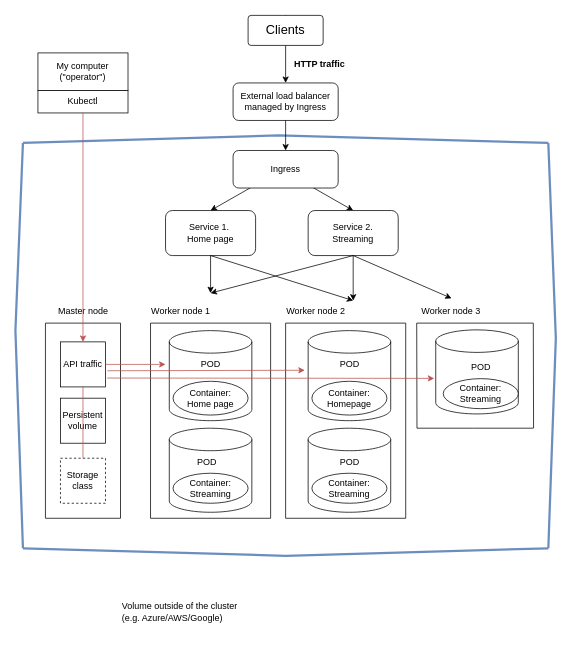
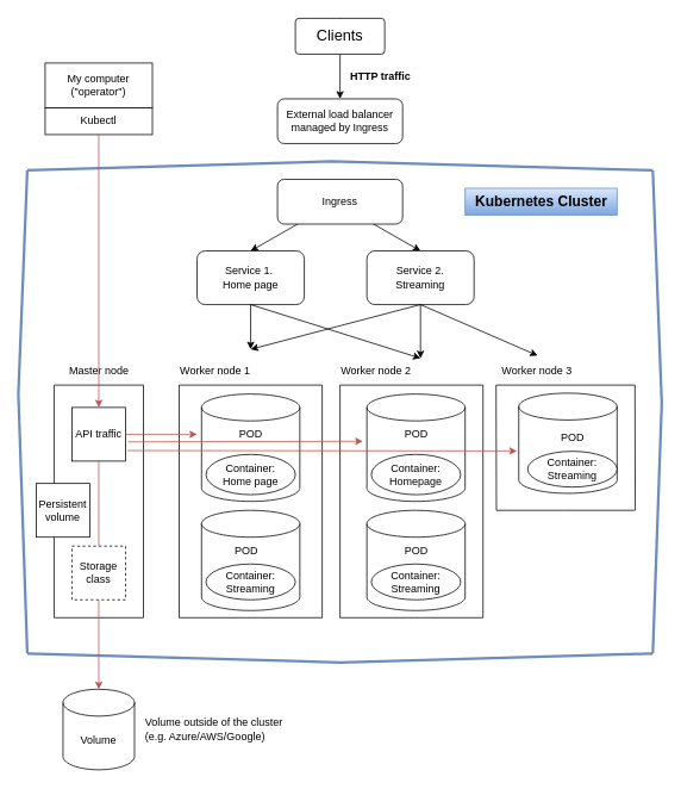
  <mxCell id="0" />
  <mxCell id="1" parent="0" />
  <mxCell id="2" value="External load balancer managed by Ingress" style="rounded=1;whiteSpace=wrap;html=1;" parent="1" vertex="1"><mxGeometry x="310" y="110" width="140" height="50" as="geometry" /></mxCell>
  <mxCell id="3" value="" style="endArrow=classic;html=1;rounded=0;entryX=0.5;entryY=0;entryDx=0;entryDy=0;" parent="1" target="2" edge="1"><mxGeometry width="50" height="50" relative="1" as="geometry"><mxPoint x="380" y="20" as="sourcePoint" /><mxPoint x="420" y="170" as="targetPoint" /></mxGeometry></mxCell>
  <mxCell id="4" style="edgeStyle=orthogonalEdgeStyle;rounded=0;orthogonalLoop=1;jettySize=auto;html=1;exitX=0.5;exitY=1;exitDx=0;exitDy=0;" parent="1" edge="1"><mxGeometry relative="1" as="geometry"><mxPoint x="405.5" y="591" as="sourcePoint" /><mxPoint x="405.5" y="591" as="targetPoint" /></mxGeometry></mxCell>
  <mxCell id="5" value="" style="endArrow=classic;html=1;rounded=0;entryX=0.5;entryY=0;entryDx=0;entryDy=0;" parent="1" target="14" edge="1"><mxGeometry width="50" height="50" relative="1" as="geometry"><mxPoint x="400" y="240" as="sourcePoint" /><mxPoint x="381.2" y="224.96" as="targetPoint" /></mxGeometry></mxCell>
  <mxCell id="6" value="&lt;br&gt;&lt;br&gt;&lt;br&gt;&lt;br&gt;&lt;br&gt;&lt;br&gt;&lt;br&gt;&lt;br&gt;" style="shape=cylinder3;whiteSpace=wrap;html=1;boundedLbl=1;backgroundOutline=1;size=15;" parent="1" vertex="1"><mxGeometry x="225" y="440" width="110" height="120" as="geometry" /></mxCell>
  <mxCell id="7" value="Clients" style="rounded=1;arcSize=10;whiteSpace=wrap;html=1;align=center;fontSize=17;" parent="1" vertex="1"><mxGeometry x="330" y="20" width="100" height="40" as="geometry" /></mxCell>
  <mxCell id="8" value="HTTP traffic" style="text;html=1;align=center;verticalAlign=middle;resizable=0;points=[];autosize=1;strokeColor=none;fillColor=none;fontStyle=1" parent="1" vertex="1"><mxGeometry x="380" y="70" width="90" height="30" as="geometry" /></mxCell>
  <mxCell id="9" value="Service 1.&amp;nbsp;&lt;br&gt;Home page" style="rounded=1;whiteSpace=wrap;html=1;" parent="1" vertex="1"><mxGeometry x="220" y="280" width="120" height="60" as="geometry" /></mxCell>
  <mxCell id="10" value="&lt;br&gt;&lt;br&gt;" style="shape=cylinder3;whiteSpace=wrap;html=1;boundedLbl=1;backgroundOutline=1;size=15;" parent="1" vertex="1"><mxGeometry x="225" y="570" width="110" height="112" as="geometry" /></mxCell>
  <mxCell id="11" value="Container:&lt;br&gt;Home page" style="ellipse;whiteSpace=wrap;html=1;align=center;newEdgeStyle={&quot;edgeStyle&quot;:&quot;entityRelationEdgeStyle&quot;,&quot;startArrow&quot;:&quot;none&quot;,&quot;endArrow&quot;:&quot;none&quot;,&quot;segment&quot;:10,&quot;curved&quot;:1,&quot;sourcePerimeterSpacing&quot;:0,&quot;targetPerimeterSpacing&quot;:0};treeFolding=1;treeMoving=1;" parent="1" vertex="1"><mxGeometry x="230" y="507.5" width="100" height="45" as="geometry" /></mxCell>
  <mxCell id="12" value="Container:&lt;br&gt;Streaming" style="ellipse;whiteSpace=wrap;html=1;align=center;newEdgeStyle={&quot;edgeStyle&quot;:&quot;entityRelationEdgeStyle&quot;,&quot;startArrow&quot;:&quot;none&quot;,&quot;endArrow&quot;:&quot;none&quot;,&quot;segment&quot;:10,&quot;curved&quot;:1,&quot;sourcePerimeterSpacing&quot;:0,&quot;targetPerimeterSpacing&quot;:0};treeFolding=1;treeMoving=1;" parent="1" vertex="1"><mxGeometry x="230" y="630" width="100" height="40" as="geometry" /></mxCell>
  <mxCell id="13" value="" style="endArrow=classic;html=1;rounded=0;exitX=0.5;exitY=1;exitDx=0;exitDy=0;" parent="1" source="9" edge="1"><mxGeometry width="50" height="50" relative="1" as="geometry"><mxPoint x="390" y="170" as="sourcePoint" /><mxPoint x="280" y="390" as="targetPoint" /></mxGeometry></mxCell>
  <mxCell id="14" value="Service 2.&lt;br&gt;Streaming" style="rounded=1;whiteSpace=wrap;html=1;" parent="1" vertex="1"><mxGeometry x="410" y="280" width="120" height="60" as="geometry" /></mxCell>
  <mxCell id="15" value="" style="endArrow=classic;html=1;rounded=0;entryX=0.5;entryY=0;entryDx=0;entryDy=0;" parent="1" target="9" edge="1"><mxGeometry width="50" height="50" relative="1" as="geometry"><mxPoint x="350" y="240" as="sourcePoint" /><mxPoint x="427" y="240" as="targetPoint" /></mxGeometry></mxCell>
  <mxCell id="16" value="" style="endArrow=classic;html=1;rounded=0;exitX=0.5;exitY=1;exitDx=0;exitDy=0;entryX=0.5;entryY=0;entryDx=0;entryDy=0;entryPerimeter=0;" parent="1" source="14" edge="1"><mxGeometry width="50" height="50" relative="1" as="geometry"><mxPoint x="470" y="290" as="sourcePoint" /><mxPoint x="470" y="400" as="targetPoint" /></mxGeometry></mxCell>
  <mxCell id="17" value="Worker node 1" style="text;html=1;align=center;verticalAlign=middle;resizable=0;points=[];autosize=1;strokeColor=none;fillColor=none;" parent="1" vertex="1"><mxGeometry x="190" y="400" width="100" height="30" as="geometry" /></mxCell>
  <mxCell id="18" value="Worker node 2" style="text;html=1;align=center;verticalAlign=middle;resizable=0;points=[];autosize=1;strokeColor=none;fillColor=none;" parent="1" vertex="1"><mxGeometry x="370" y="400" width="100" height="30" as="geometry" /></mxCell>
  <mxCell id="19" style="edgeStyle=orthogonalEdgeStyle;rounded=0;orthogonalLoop=1;jettySize=auto;html=1;exitX=0.5;exitY=1;exitDx=0;exitDy=0;" parent="1" edge="1"><mxGeometry relative="1" as="geometry"><mxPoint x="590.5" y="591" as="sourcePoint" /><mxPoint x="590.5" y="591" as="targetPoint" /></mxGeometry></mxCell>
  <mxCell id="20" value="&lt;br&gt;&lt;br&gt;" style="shape=cylinder3;whiteSpace=wrap;html=1;boundedLbl=1;backgroundOutline=1;size=15;" parent="1" vertex="1"><mxGeometry x="410" y="440" width="110" height="120" as="geometry" /></mxCell>
  <mxCell id="21" value="&lt;br&gt;&lt;br&gt;" style="shape=cylinder3;whiteSpace=wrap;html=1;boundedLbl=1;backgroundOutline=1;size=15;" parent="1" vertex="1"><mxGeometry x="410" y="570" width="110" height="112" as="geometry" /></mxCell>
  <mxCell id="22" value="Container:&lt;br&gt;Homepage" style="ellipse;whiteSpace=wrap;html=1;align=center;newEdgeStyle={&quot;edgeStyle&quot;:&quot;entityRelationEdgeStyle&quot;,&quot;startArrow&quot;:&quot;none&quot;,&quot;endArrow&quot;:&quot;none&quot;,&quot;segment&quot;:10,&quot;curved&quot;:1,&quot;sourcePerimeterSpacing&quot;:0,&quot;targetPerimeterSpacing&quot;:0};treeFolding=1;treeMoving=1;" parent="1" vertex="1"><mxGeometry x="415" y="507.5" width="100" height="45" as="geometry" /></mxCell>
  <mxCell id="23" value="Container:&lt;br&gt;Streaming" style="ellipse;whiteSpace=wrap;html=1;align=center;newEdgeStyle={&quot;edgeStyle&quot;:&quot;entityRelationEdgeStyle&quot;,&quot;startArrow&quot;:&quot;none&quot;,&quot;endArrow&quot;:&quot;none&quot;,&quot;segment&quot;:10,&quot;curved&quot;:1,&quot;sourcePerimeterSpacing&quot;:0,&quot;targetPerimeterSpacing&quot;:0};treeFolding=1;treeMoving=1;" parent="1" vertex="1"><mxGeometry x="415" y="630" width="100" height="40" as="geometry" /></mxCell>
  <mxCell id="24" value="&lt;br&gt;&lt;br&gt;" style="shape=cylinder3;whiteSpace=wrap;html=1;boundedLbl=1;backgroundOutline=1;size=15;" parent="1" vertex="1"><mxGeometry x="580" y="439" width="110" height="112" as="geometry" /></mxCell>
  <mxCell id="25" value="Container:&lt;br&gt;Streaming" style="ellipse;whiteSpace=wrap;html=1;align=center;newEdgeStyle={&quot;edgeStyle&quot;:&quot;entityRelationEdgeStyle&quot;,&quot;startArrow&quot;:&quot;none&quot;,&quot;endArrow&quot;:&quot;none&quot;,&quot;segment&quot;:10,&quot;curved&quot;:1,&quot;sourcePerimeterSpacing&quot;:0,&quot;targetPerimeterSpacing&quot;:0};treeFolding=1;treeMoving=1;" parent="1" vertex="1"><mxGeometry x="590" y="504" width="100" height="40" as="geometry" /></mxCell>
  <mxCell id="26" value="" style="endArrow=classic;html=1;rounded=0;exitX=0.5;exitY=1;exitDx=0;exitDy=0;" parent="1" source="14" edge="1"><mxGeometry width="50" height="50" relative="1" as="geometry"><mxPoint x="290" y="300" as="sourcePoint" /><mxPoint x="280" y="390" as="targetPoint" /></mxGeometry></mxCell>
  <mxCell id="27" value="" style="endArrow=classic;html=1;rounded=0;exitX=0.5;exitY=1;exitDx=0;exitDy=0;" parent="1" source="9" edge="1"><mxGeometry width="50" height="50" relative="1" as="geometry"><mxPoint x="280" y="300" as="sourcePoint" /><mxPoint x="470" y="400" as="targetPoint" /></mxGeometry></mxCell>
  <mxCell id="28" value="Worker node 3" style="text;html=1;align=center;verticalAlign=middle;resizable=0;points=[];autosize=1;strokeColor=none;fillColor=none;" parent="1" vertex="1"><mxGeometry x="550" y="400" width="100" height="30" as="geometry" /></mxCell>
  <mxCell id="29" style="edgeStyle=orthogonalEdgeStyle;rounded=0;orthogonalLoop=1;jettySize=auto;html=1;exitX=0.75;exitY=0;exitDx=0;exitDy=0;entryX=0.75;entryY=1;entryDx=0;entryDy=0;" parent="1" source="30" target="41" edge="1"><mxGeometry relative="1" as="geometry" /></mxCell>
  <mxCell id="30" value="Kubectl" style="rounded=0;whiteSpace=wrap;html=1;" parent="1" vertex="1"><mxGeometry x="50" y="120" width="120" height="30" as="geometry" /></mxCell>
  <mxCell id="31" value="POD" style="text;html=1;align=center;verticalAlign=middle;resizable=0;points=[];autosize=1;strokeColor=none;fillColor=none;" parent="1" vertex="1"><mxGeometry x="255" y="470" width="50" height="30" as="geometry" /></mxCell>
  <mxCell id="32" value="POD" style="text;html=1;align=center;verticalAlign=middle;resizable=0;points=[];autosize=1;strokeColor=none;fillColor=none;" parent="1" vertex="1"><mxGeometry x="250" y="600" width="50" height="30" as="geometry" /></mxCell>
  <mxCell id="33" value="POD" style="text;html=1;align=center;verticalAlign=middle;resizable=0;points=[];autosize=1;strokeColor=none;fillColor=none;" parent="1" vertex="1"><mxGeometry x="440" y="470" width="50" height="30" as="geometry" /></mxCell>
  <mxCell id="34" value="POD" style="text;html=1;align=center;verticalAlign=middle;resizable=0;points=[];autosize=1;strokeColor=none;fillColor=none;" parent="1" vertex="1"><mxGeometry x="440" y="600" width="50" height="30" as="geometry" /></mxCell>
  <mxCell id="35" value="POD" style="text;html=1;align=center;verticalAlign=middle;resizable=0;points=[];autosize=1;strokeColor=none;fillColor=none;" parent="1" vertex="1"><mxGeometry x="615" y="474" width="50" height="30" as="geometry" /></mxCell>
  <mxCell id="36" value="" style="endArrow=classic;html=1;rounded=0;entryX=0.511;entryY=-0.1;entryDx=0;entryDy=0;entryPerimeter=0;exitX=0.5;exitY=1;exitDx=0;exitDy=0;" parent="1" source="14" target="28" edge="1"><mxGeometry width="50" height="50" relative="1" as="geometry"><mxPoint x="470" y="290" as="sourcePoint" /><mxPoint x="480" y="410" as="targetPoint" /></mxGeometry></mxCell>
  <mxCell id="37" value="" style="endArrow=none;html=1;rounded=0;fillColor=#dae8fc;gradientColor=#7ea6e0;strokeColor=#6c8ebf;strokeWidth=3;" parent="1" edge="1"><mxGeometry width="50" height="50" relative="1" as="geometry"><mxPoint x="30" y="730" as="sourcePoint" /><mxPoint x="30" y="190" as="targetPoint" /><Array as="points"><mxPoint x="20" y="440" /></Array></mxGeometry></mxCell>
  <mxCell id="38" value="" style="endArrow=none;html=1;rounded=0;fillColor=#dae8fc;gradientColor=#7ea6e0;strokeColor=#6c8ebf;strokeWidth=3;" parent="1" edge="1"><mxGeometry width="50" height="50" relative="1" as="geometry"><mxPoint x="730" y="190" as="sourcePoint" /><mxPoint x="30" y="190" as="targetPoint" /><Array as="points"><mxPoint x="370" y="180" /></Array></mxGeometry></mxCell>
  <mxCell id="39" value="" style="endArrow=none;html=1;rounded=0;fillColor=#dae8fc;gradientColor=#7ea6e0;strokeColor=#6c8ebf;strokeWidth=3;" parent="1" edge="1"><mxGeometry width="50" height="50" relative="1" as="geometry"><mxPoint x="730" y="730" as="sourcePoint" /><mxPoint x="730" y="190" as="targetPoint" /><Array as="points"><mxPoint x="740" y="450" /></Array></mxGeometry></mxCell>
  <mxCell id="40" value="" style="endArrow=none;html=1;rounded=0;fillColor=#dae8fc;gradientColor=#7ea6e0;strokeColor=#6c8ebf;strokeWidth=3;" parent="1" edge="1"><mxGeometry width="50" height="50" relative="1" as="geometry"><mxPoint x="730" y="730" as="sourcePoint" /><mxPoint x="30" y="730" as="targetPoint" /><Array as="points"><mxPoint x="380" y="740" /></Array></mxGeometry></mxCell>
  <mxCell id="41" value="My computer (&quot;operator&quot;)" style="rounded=0;whiteSpace=wrap;html=1;" parent="1" vertex="1"><mxGeometry x="50" y="70" width="120" height="50" as="geometry" /></mxCell>
+ <mxCell id="42" value="&lt;b&gt;&lt;font style=&quot;font-size: 16px;&quot;&gt;Kubernetes Cluster&lt;/font&gt;&lt;/b&gt;" style="text;html=1;align=center;verticalAlign=middle;resizable=0;points=[];autosize=1;strokeColor=#6c8ebf;fillColor=#dae8fc;gradientColor=#7ea6e0;" parent="1" vertex="1"><mxGeometry x="520" y="210" width="170" height="30" as="geometry" /></mxCell>
  <mxCell id="43" value="" style="endArrow=none;html=1;rounded=0;" parent="1" edge="1"><mxGeometry width="50" height="50" relative="1" as="geometry"><mxPoint x="200" y="690" as="sourcePoint" /><mxPoint x="200" y="430" as="targetPoint" /><Array as="points"><mxPoint x="200" y="690" /></Array></mxGeometry></mxCell>
  <mxCell id="44" value="" style="endArrow=none;html=1;rounded=0;" parent="1" edge="1"><mxGeometry width="50" height="50" relative="1" as="geometry"><mxPoint x="360" y="690" as="sourcePoint" /><mxPoint x="360" y="430" as="targetPoint" /><Array as="points"><mxPoint x="360" y="690" /></Array></mxGeometry></mxCell>
  <mxCell id="45" value="" style="endArrow=none;html=1;rounded=0;" parent="1" edge="1"><mxGeometry width="50" height="50" relative="1" as="geometry"><mxPoint x="200" y="430" as="sourcePoint" /><mxPoint x="360" y="430" as="targetPoint" /></mxGeometry></mxCell>
  <mxCell id="46" value="" style="endArrow=none;html=1;rounded=0;" parent="1" edge="1"><mxGeometry width="50" height="50" relative="1" as="geometry"><mxPoint x="200" y="690" as="sourcePoint" /><mxPoint x="360" y="690" as="targetPoint" /></mxGeometry></mxCell>
  <mxCell id="47" value="" style="endArrow=none;html=1;rounded=0;" parent="1" edge="1"><mxGeometry width="50" height="50" relative="1" as="geometry"><mxPoint x="380" y="690" as="sourcePoint" /><mxPoint x="380" y="430" as="targetPoint" /><Array as="points"><mxPoint x="380" y="690" /></Array></mxGeometry></mxCell>
  <mxCell id="48" value="" style="endArrow=none;html=1;rounded=0;" parent="1" edge="1"><mxGeometry width="50" height="50" relative="1" as="geometry"><mxPoint x="540" y="690" as="sourcePoint" /><mxPoint x="540" y="430" as="targetPoint" /><Array as="points"><mxPoint x="540" y="690" /></Array></mxGeometry></mxCell>
  <mxCell id="49" value="" style="endArrow=none;html=1;rounded=0;" parent="1" edge="1"><mxGeometry width="50" height="50" relative="1" as="geometry"><mxPoint x="380" y="430" as="sourcePoint" /><mxPoint x="540" y="430" as="targetPoint" /></mxGeometry></mxCell>
  <mxCell id="50" value="" style="endArrow=none;html=1;rounded=0;" parent="1" edge="1"><mxGeometry width="50" height="50" relative="1" as="geometry"><mxPoint x="380" y="690" as="sourcePoint" /><mxPoint x="540" y="690" as="targetPoint" /></mxGeometry></mxCell>
  <mxCell id="51" value="" style="endArrow=none;html=1;rounded=0;" parent="1" edge="1"><mxGeometry width="50" height="50" relative="1" as="geometry"><mxPoint x="555" y="570" as="sourcePoint" /><mxPoint x="554.66" y="430" as="targetPoint" /><Array as="points" /></mxGeometry></mxCell>
  <mxCell id="52" value="" style="endArrow=none;html=1;rounded=0;" parent="1" edge="1"><mxGeometry width="50" height="50" relative="1" as="geometry"><mxPoint x="554.66" y="430" as="sourcePoint" /><mxPoint x="710" y="430" as="targetPoint" /></mxGeometry></mxCell>
  <mxCell id="53" value="" style="endArrow=none;html=1;rounded=0;" parent="1" edge="1"><mxGeometry width="50" height="50" relative="1" as="geometry"><mxPoint x="555" y="570" as="sourcePoint" /><mxPoint x="710" y="570" as="targetPoint" /><Array as="points"><mxPoint x="630.34" y="570" /></Array></mxGeometry></mxCell>
  <mxCell id="54" value="" style="endArrow=none;html=1;rounded=0;" parent="1" edge="1"><mxGeometry width="50" height="50" relative="1" as="geometry"><mxPoint x="710.34" y="570" as="sourcePoint" /><mxPoint x="710" y="430" as="targetPoint" /><Array as="points" /></mxGeometry></mxCell>
+ <mxCell id="55" value="Volume" style="shape=cylinder3;whiteSpace=wrap;html=1;boundedLbl=1;backgroundOutline=1;size=15;" parent="1" vertex="1"><mxGeometry x="70" y="770" width="80" height="90" as="geometry" /></mxCell>
  <mxCell id="56" value="" style="endArrow=none;html=1;rounded=0;" parent="1" edge="1"><mxGeometry width="50" height="50" relative="1" as="geometry"><mxPoint x="60" y="690" as="sourcePoint" /><mxPoint x="60" y="430" as="targetPoint" /><Array as="points"><mxPoint x="60" y="690" /></Array></mxGeometry></mxCell>
  <mxCell id="57" value="" style="endArrow=none;html=1;rounded=0;" parent="1" edge="1"><mxGeometry width="50" height="50" relative="1" as="geometry"><mxPoint x="60" y="430" as="sourcePoint" /><mxPoint x="160" y="430" as="targetPoint" /></mxGeometry></mxCell>
  <mxCell id="58" value="" style="endArrow=none;html=1;rounded=0;" parent="1" edge="1"><mxGeometry width="50" height="50" relative="1" as="geometry"><mxPoint x="60" y="690" as="sourcePoint" /><mxPoint x="160" y="690" as="targetPoint" /></mxGeometry></mxCell>
  <mxCell id="59" value="" style="endArrow=none;html=1;rounded=0;" parent="1" edge="1"><mxGeometry width="50" height="50" relative="1" as="geometry"><mxPoint x="160" y="690" as="sourcePoint" /><mxPoint x="160" y="430" as="targetPoint" /><Array as="points"><mxPoint x="160" y="690" /></Array></mxGeometry></mxCell>
  <mxCell id="60" value="Master node" style="text;html=1;align=center;verticalAlign=middle;resizable=0;points=[];autosize=1;strokeColor=none;fillColor=none;" parent="1" vertex="1"><mxGeometry x="65" y="400" width="90" height="30" as="geometry" /></mxCell>
  <mxCell id="61" value="API traffic" style="rounded=0;whiteSpace=wrap;html=1;" parent="1" vertex="1"><mxGeometry x="80" y="455" width="60" height="60" as="geometry" /></mxCell>
  <mxCell id="62" value="" style="endArrow=classic;html=1;rounded=0;exitX=1;exitY=0.5;exitDx=0;exitDy=0;fillColor=#f8cecc;gradientColor=#ea6b66;strokeColor=#b85450;" parent="1" source="61" edge="1"><mxGeometry width="50" height="50" relative="1" as="geometry"><mxPoint x="270" y="530" as="sourcePoint" /><mxPoint x="220" y="485" as="targetPoint" /></mxGeometry></mxCell>
  <mxCell id="63" value="" style="endArrow=classic;html=1;rounded=0;exitX=1.042;exitY=0.641;exitDx=0;exitDy=0;entryX=-0.041;entryY=0.44;entryDx=0;entryDy=0;entryPerimeter=0;fillColor=#f8cecc;gradientColor=#ea6b66;strokeColor=#b85450;exitPerimeter=0;" parent="1" source="61" target="20" edge="1"><mxGeometry width="50" height="50" relative="1" as="geometry"><mxPoint x="150" y="494" as="sourcePoint" /><mxPoint x="380" y="494" as="targetPoint" /></mxGeometry></mxCell>
  <mxCell id="64" value="" style="endArrow=classic;html=1;rounded=0;exitX=0.5;exitY=1;exitDx=0;exitDy=0;fillColor=#f8cecc;gradientColor=#ea6b66;strokeColor=#b85450;entryX=0.5;entryY=0;entryDx=0;entryDy=0;" parent="1" source="30" target="61" edge="1"><mxGeometry width="50" height="50" relative="1" as="geometry"><mxPoint x="160" y="495" as="sourcePoint" /><mxPoint x="230" y="495" as="targetPoint" /></mxGeometry></mxCell>
  <mxCell id="65" value="" style="endArrow=classic;html=1;rounded=0;exitX=1.037;exitY=0.803;exitDx=0;exitDy=0;entryX=-0.018;entryY=0.577;entryDx=0;entryDy=0;entryPerimeter=0;fillColor=#f8cecc;gradientColor=#ea6b66;strokeColor=#b85450;exitPerimeter=0;" parent="1" source="61" target="24" edge="1"><mxGeometry width="50" height="50" relative="1" as="geometry"><mxPoint x="150" y="503.17" as="sourcePoint" /><mxPoint x="550" y="503" as="targetPoint" /></mxGeometry></mxCell>
- <mxCell id="66" value="Persistent volume" style="rounded=0;whiteSpace=wrap;html=1;" parent="1" vertex="1"><mxGeometry x="80" y="530" width="60" height="60" as="geometry" /></mxCell>
+ <mxCell id="66" value="Persistent volume" style="rounded=0;whiteSpace=wrap;html=1;" parent="1" vertex="1"><mxGeometry x="40" y="540" width="60" height="60" as="geometry" /></mxCell>
  <mxCell id="67" value="Volume outside of the cluster&lt;br&gt;(e.g. Azure/AWS/Google)" style="text;html=1;align=left;verticalAlign=middle;resizable=0;points=[];autosize=1;strokeColor=none;fillColor=none;" parent="1" vertex="1"><mxGeometry x="160" y="795" width="180" height="40" as="geometry" /></mxCell>
  <mxCell id="68" value="Storage class" style="rounded=0;whiteSpace=wrap;html=1;dashed=1;" parent="1" vertex="1"><mxGeometry x="80" y="610" width="60" height="60" as="geometry" /></mxCell>
+ <mxCell id="69" value="" style="endArrow=classic;html=1;rounded=0;entryX=0.5;entryY=0;entryDx=0;entryDy=0;entryPerimeter=0;fillColor=#f8cecc;strokeColor=#b85450;gradientColor=#ea6b66;exitX=0.5;exitY=1;exitDx=0;exitDy=0;" parent="1" target="55" edge="1" source="68"><mxGeometry width="50" height="50" relative="1" as="geometry"><mxPoint x="110" y="690" as="sourcePoint" /><mxPoint x="310" y="530" as="targetPoint" /></mxGeometry></mxCell>
  <mxCell id="70" value="Ingress" style="rounded=1;whiteSpace=wrap;html=1;" parent="1" vertex="1"><mxGeometry x="310" y="200" width="140" height="50" as="geometry" /></mxCell>
- <mxCell id="71" value="" style="endArrow=classic;html=1;rounded=0;exitX=0.5;exitY=1;exitDx=0;exitDy=0;entryX=0.5;entryY=0;entryDx=0;entryDy=0;" parent="1" source="2" target="70" edge="1"><mxGeometry width="50" height="50" relative="1" as="geometry"><mxPoint x="260" y="440" as="sourcePoint" /><mxPoint x="310" y="390" as="targetPoint" /></mxGeometry></mxCell>
  <mxCell id="72" value="" style="endArrow=none;html=1;rounded=0;exitX=0.5;exitY=0;exitDx=0;exitDy=0;fillColor=#f8cecc;gradientColor=#ea6b66;strokeColor=#b85450;" edge="1" parent="1" source="68"><mxGeometry width="50" height="50" relative="1" as="geometry"><mxPoint x="310" y="600" as="sourcePoint" /><mxPoint x="110" y="515" as="targetPoint" /></mxGeometry></mxCell>
